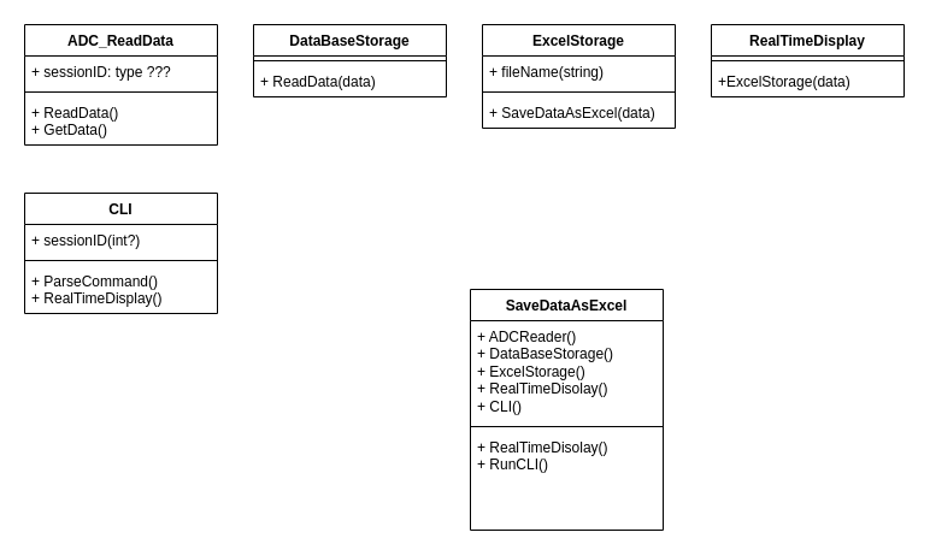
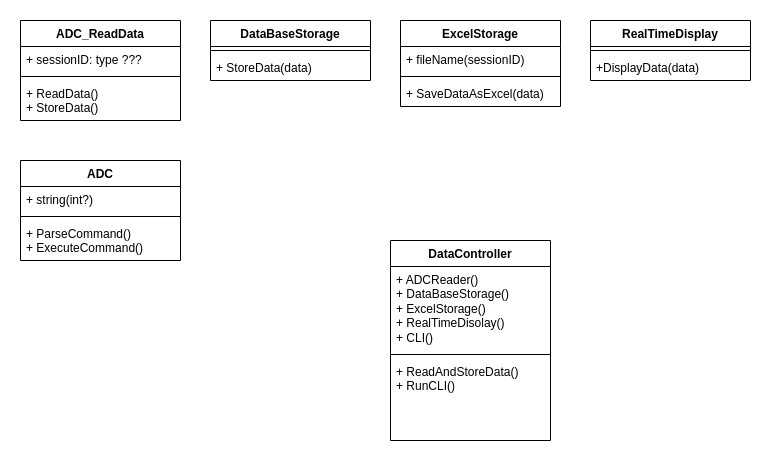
  <mxCell id="0" />
  <mxCell id="1" parent="0" />
  <mxCell id="2" value="ADC_ReadData" style="swimlane;fontStyle=1;align=center;verticalAlign=top;childLayout=stackLayout;horizontal=1;startSize=26;horizontalStack=0;resizeParent=1;resizeParentMax=0;resizeLast=0;collapsible=1;marginBottom=0;whiteSpace=wrap;html=1;" vertex="1" parent="1"><mxGeometry x="20" y="20" width="160" height="100" as="geometry" /></mxCell>
  <mxCell id="3" value="+ sessionID: type ???" style="text;strokeColor=none;fillColor=none;align=left;verticalAlign=top;spacingLeft=4;spacingRight=4;overflow=hidden;rotatable=0;points=[[0,0.5],[1,0.5]];portConstraint=eastwest;whiteSpace=wrap;html=1;" vertex="1" parent="2"><mxGeometry y="26" width="160" height="26" as="geometry" /></mxCell>
  <mxCell id="4" value="" style="line;strokeWidth=1;fillColor=none;align=left;verticalAlign=middle;spacingTop=-1;spacingLeft=3;spacingRight=3;rotatable=0;labelPosition=right;points=[];portConstraint=eastwest;strokeColor=inherit;" vertex="1" parent="2"><mxGeometry y="52" width="160" height="8" as="geometry" /></mxCell>
- <mxCell id="5" value="+ ReadData()&lt;br&gt;+ GetData()" style="text;strokeColor=none;fillColor=none;align=left;verticalAlign=top;spacingLeft=4;spacingRight=4;overflow=hidden;rotatable=0;points=[[0,0.5],[1,0.5]];portConstraint=eastwest;whiteSpace=wrap;html=1;" vertex="1" parent="2"><mxGeometry y="60" width="160" height="40" as="geometry" /></mxCell>
+ <mxCell id="5" value="+ ReadData()&lt;br&gt;+ StoreData()" style="text;strokeColor=none;fillColor=none;align=left;verticalAlign=top;spacingLeft=4;spacingRight=4;overflow=hidden;rotatable=0;points=[[0,0.5],[1,0.5]];portConstraint=eastwest;whiteSpace=wrap;html=1;" vertex="1" parent="2"><mxGeometry y="60" width="160" height="40" as="geometry" /></mxCell>
  <mxCell id="6" value="DataBaseStorage" style="swimlane;fontStyle=1;align=center;verticalAlign=top;childLayout=stackLayout;horizontal=1;startSize=26;horizontalStack=0;resizeParent=1;resizeParentMax=0;resizeLast=0;collapsible=1;marginBottom=0;whiteSpace=wrap;html=1;" vertex="1" parent="1"><mxGeometry x="210" y="20" width="160" height="60" as="geometry" /></mxCell>
  <mxCell id="7" value="" style="line;strokeWidth=1;fillColor=none;align=left;verticalAlign=middle;spacingTop=-1;spacingLeft=3;spacingRight=3;rotatable=0;labelPosition=right;points=[];portConstraint=eastwest;strokeColor=inherit;" vertex="1" parent="6"><mxGeometry y="26" width="160" height="8" as="geometry" /></mxCell>
- <mxCell id="8" value="+ ReadData(data)" style="text;strokeColor=none;fillColor=none;align=left;verticalAlign=top;spacingLeft=4;spacingRight=4;overflow=hidden;rotatable=0;points=[[0,0.5],[1,0.5]];portConstraint=eastwest;whiteSpace=wrap;html=1;" vertex="1" parent="6"><mxGeometry y="34" width="160" height="26" as="geometry" /></mxCell>
+ <mxCell id="8" value="+ StoreData(data)" style="text;strokeColor=none;fillColor=none;align=left;verticalAlign=top;spacingLeft=4;spacingRight=4;overflow=hidden;rotatable=0;points=[[0,0.5],[1,0.5]];portConstraint=eastwest;whiteSpace=wrap;html=1;" vertex="1" parent="6"><mxGeometry y="34" width="160" height="26" as="geometry" /></mxCell>
  <mxCell id="9" value="ExcelStorage" style="swimlane;fontStyle=1;align=center;verticalAlign=top;childLayout=stackLayout;horizontal=1;startSize=26;horizontalStack=0;resizeParent=1;resizeParentMax=0;resizeLast=0;collapsible=1;marginBottom=0;whiteSpace=wrap;html=1;" vertex="1" parent="1"><mxGeometry x="400" y="20" width="160" height="86" as="geometry" /></mxCell>
- <mxCell id="10" value="+ fileName(string)" style="text;strokeColor=none;fillColor=none;align=left;verticalAlign=top;spacingLeft=4;spacingRight=4;overflow=hidden;rotatable=0;points=[[0,0.5],[1,0.5]];portConstraint=eastwest;whiteSpace=wrap;html=1;" vertex="1" parent="9"><mxGeometry y="26" width="160" height="26" as="geometry" /></mxCell>
+ <mxCell id="10" value="+ fileName(sessionID)" style="text;strokeColor=none;fillColor=none;align=left;verticalAlign=top;spacingLeft=4;spacingRight=4;overflow=hidden;rotatable=0;points=[[0,0.5],[1,0.5]];portConstraint=eastwest;whiteSpace=wrap;html=1;" vertex="1" parent="9"><mxGeometry y="26" width="160" height="26" as="geometry" /></mxCell>
  <mxCell id="11" value="" style="line;strokeWidth=1;fillColor=none;align=left;verticalAlign=middle;spacingTop=-1;spacingLeft=3;spacingRight=3;rotatable=0;labelPosition=right;points=[];portConstraint=eastwest;strokeColor=inherit;" vertex="1" parent="9"><mxGeometry y="52" width="160" height="8" as="geometry" /></mxCell>
  <mxCell id="12" value="+ SaveDataAsExcel(data)" style="text;strokeColor=none;fillColor=none;align=left;verticalAlign=top;spacingLeft=4;spacingRight=4;overflow=hidden;rotatable=0;points=[[0,0.5],[1,0.5]];portConstraint=eastwest;whiteSpace=wrap;html=1;" vertex="1" parent="9"><mxGeometry y="60" width="160" height="26" as="geometry" /></mxCell>
  <mxCell id="13" value="RealTimeDisplay" style="swimlane;fontStyle=1;align=center;verticalAlign=top;childLayout=stackLayout;horizontal=1;startSize=26;horizontalStack=0;resizeParent=1;resizeParentMax=0;resizeLast=0;collapsible=1;marginBottom=0;whiteSpace=wrap;html=1;" vertex="1" parent="1"><mxGeometry x="590" y="20" width="160" height="60" as="geometry" /></mxCell>
  <mxCell id="14" value="" style="line;strokeWidth=1;fillColor=none;align=left;verticalAlign=middle;spacingTop=-1;spacingLeft=3;spacingRight=3;rotatable=0;labelPosition=right;points=[];portConstraint=eastwest;strokeColor=inherit;" vertex="1" parent="13"><mxGeometry y="26" width="160" height="8" as="geometry" /></mxCell>
- <mxCell id="15" value="+ExcelStorage(data)" style="text;strokeColor=none;fillColor=none;align=left;verticalAlign=top;spacingLeft=4;spacingRight=4;overflow=hidden;rotatable=0;points=[[0,0.5],[1,0.5]];portConstraint=eastwest;whiteSpace=wrap;html=1;" vertex="1" parent="13"><mxGeometry y="34" width="160" height="26" as="geometry" /></mxCell>
- <mxCell id="16" value="CLI" style="swimlane;fontStyle=1;align=center;verticalAlign=top;childLayout=stackLayout;horizontal=1;startSize=26;horizontalStack=0;resizeParent=1;resizeParentMax=0;resizeLast=0;collapsible=1;marginBottom=0;whiteSpace=wrap;html=1;" vertex="1" parent="1"><mxGeometry x="20" y="160" width="160" height="100" as="geometry" /></mxCell>
- <mxCell id="17" value="+ sessionID(int?)" style="text;strokeColor=none;fillColor=none;align=left;verticalAlign=top;spacingLeft=4;spacingRight=4;overflow=hidden;rotatable=0;points=[[0,0.5],[1,0.5]];portConstraint=eastwest;whiteSpace=wrap;html=1;" vertex="1" parent="16"><mxGeometry y="26" width="160" height="26" as="geometry" /></mxCell>
+ <mxCell id="15" value="+DisplayData(data)" style="text;strokeColor=none;fillColor=none;align=left;verticalAlign=top;spacingLeft=4;spacingRight=4;overflow=hidden;rotatable=0;points=[[0,0.5],[1,0.5]];portConstraint=eastwest;whiteSpace=wrap;html=1;" vertex="1" parent="13"><mxGeometry y="34" width="160" height="26" as="geometry" /></mxCell>
+ <mxCell id="16" value="ADC" style="swimlane;fontStyle=1;align=center;verticalAlign=top;childLayout=stackLayout;horizontal=1;startSize=26;horizontalStack=0;resizeParent=1;resizeParentMax=0;resizeLast=0;collapsible=1;marginBottom=0;whiteSpace=wrap;html=1;" vertex="1" parent="1"><mxGeometry x="20" y="160" width="160" height="100" as="geometry" /></mxCell>
+ <mxCell id="17" value="+ string(int?)" style="text;strokeColor=none;fillColor=none;align=left;verticalAlign=top;spacingLeft=4;spacingRight=4;overflow=hidden;rotatable=0;points=[[0,0.5],[1,0.5]];portConstraint=eastwest;whiteSpace=wrap;html=1;" vertex="1" parent="16"><mxGeometry y="26" width="160" height="26" as="geometry" /></mxCell>
  <mxCell id="18" value="" style="line;strokeWidth=1;fillColor=none;align=left;verticalAlign=middle;spacingTop=-1;spacingLeft=3;spacingRight=3;rotatable=0;labelPosition=right;points=[];portConstraint=eastwest;strokeColor=inherit;" vertex="1" parent="16"><mxGeometry y="52" width="160" height="8" as="geometry" /></mxCell>
- <mxCell id="19" value="+ ParseCommand()&lt;br&gt;+ RealTimeDisplay()" style="text;strokeColor=none;fillColor=none;align=left;verticalAlign=top;spacingLeft=4;spacingRight=4;overflow=hidden;rotatable=0;points=[[0,0.5],[1,0.5]];portConstraint=eastwest;whiteSpace=wrap;html=1;" vertex="1" parent="16"><mxGeometry y="60" width="160" height="40" as="geometry" /></mxCell>
- <mxCell id="20" value="SaveDataAsExcel" style="swimlane;fontStyle=1;align=center;verticalAlign=top;childLayout=stackLayout;horizontal=1;startSize=26;horizontalStack=0;resizeParent=1;resizeParentMax=0;resizeLast=0;collapsible=1;marginBottom=0;whiteSpace=wrap;html=1;" vertex="1" parent="1"><mxGeometry x="390" y="240" width="160" height="200" as="geometry" /></mxCell>
+ <mxCell id="19" value="+ ParseCommand()&lt;br&gt;+ ExecuteCommand()" style="text;strokeColor=none;fillColor=none;align=left;verticalAlign=top;spacingLeft=4;spacingRight=4;overflow=hidden;rotatable=0;points=[[0,0.5],[1,0.5]];portConstraint=eastwest;whiteSpace=wrap;html=1;" vertex="1" parent="16"><mxGeometry y="60" width="160" height="40" as="geometry" /></mxCell>
+ <mxCell id="20" value="DataController" style="swimlane;fontStyle=1;align=center;verticalAlign=top;childLayout=stackLayout;horizontal=1;startSize=26;horizontalStack=0;resizeParent=1;resizeParentMax=0;resizeLast=0;collapsible=1;marginBottom=0;whiteSpace=wrap;html=1;" vertex="1" parent="1"><mxGeometry x="390" y="240" width="160" height="200" as="geometry" /></mxCell>
  <mxCell id="21" value="+ ADCReader()&lt;br&gt;+ DataBaseStorage()&lt;br&gt;+ ExcelStorage()&lt;br&gt;+ RealTimeDisolay()&lt;br&gt;+ CLI()" style="text;strokeColor=none;fillColor=none;align=left;verticalAlign=top;spacingLeft=4;spacingRight=4;overflow=hidden;rotatable=0;points=[[0,0.5],[1,0.5]];portConstraint=eastwest;whiteSpace=wrap;html=1;" vertex="1" parent="20"><mxGeometry y="26" width="160" height="84" as="geometry" /></mxCell>
  <mxCell id="22" value="" style="line;strokeWidth=1;fillColor=none;align=left;verticalAlign=middle;spacingTop=-1;spacingLeft=3;spacingRight=3;rotatable=0;labelPosition=right;points=[];portConstraint=eastwest;strokeColor=inherit;" vertex="1" parent="20"><mxGeometry y="110" width="160" height="8" as="geometry" /></mxCell>
- <mxCell id="23" value="+ RealTimeDisolay()&lt;br&gt;+ RunCLI()" style="text;strokeColor=none;fillColor=none;align=left;verticalAlign=top;spacingLeft=4;spacingRight=4;overflow=hidden;rotatable=0;points=[[0,0.5],[1,0.5]];portConstraint=eastwest;whiteSpace=wrap;html=1;" vertex="1" parent="20"><mxGeometry y="118" width="160" height="82" as="geometry" /></mxCell>
+ <mxCell id="23" value="+ ReadAndStoreData()&lt;br&gt;+ RunCLI()" style="text;strokeColor=none;fillColor=none;align=left;verticalAlign=top;spacingLeft=4;spacingRight=4;overflow=hidden;rotatable=0;points=[[0,0.5],[1,0.5]];portConstraint=eastwest;whiteSpace=wrap;html=1;" vertex="1" parent="20"><mxGeometry y="118" width="160" height="82" as="geometry" /></mxCell>
